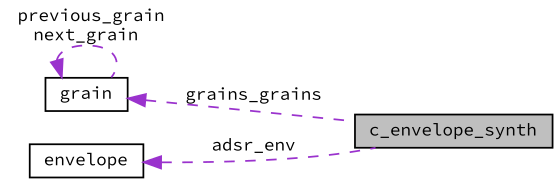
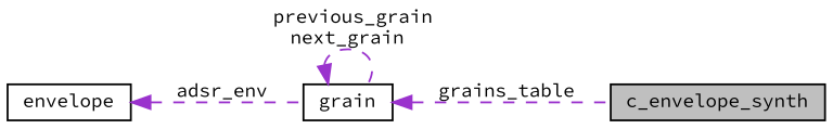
  digraph {
    fontname="Source Code Pro"
    rankdir=LR
    node [color=black fillcolor=white fontname="Source Code Pro" fontsize=10 shape=record style=filled]
    edge [color=darkorchid3 dir=back fontname="Source Code Pro" fontsize=10 labelfontname=Helvetica labelfontsize=10 style=dashed]
    n1 [fillcolor=grey75 fontcolor=black height=0.2 label=c_envelope_synth width=0.4]
    n2 [height=0.2 label=grain width=0.4]
    n3 [height=0.2 label=envelope width=0.4]
-   n2 -> n1 [label=" grains_grains"]
+   n2 -> n1 [label=" grains_table"]
    n2 -> n2 [label=" previous_grain\nnext_grain"]
-   n3 -> n1 [label=" adsr_env"]
+   n3 -> n2 [label=" adsr_env"]
  }
